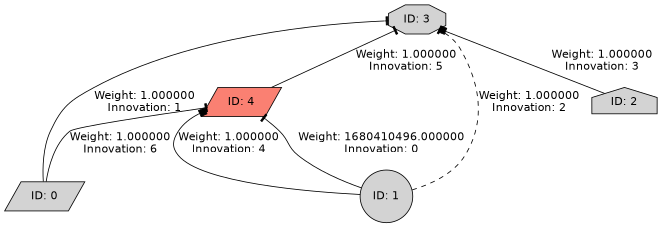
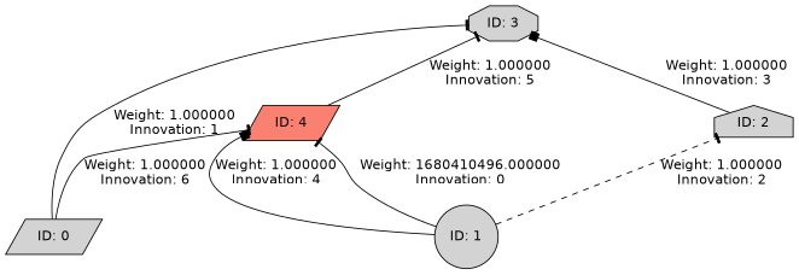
  digraph {
    fontname="DejaVu Sans"
    rankdir=BT
    node [fillcolor=lightgrey fontname="DejaVu Sans" shape=parallelogram style=filled]
    edge [arrowhead=tee fontname="DejaVu Sans" style=solid]
    n1 [label="ID: 0"]
    n2 [label="ID: 3" shape=octagon]
    n3 [fillcolor=salmon label="ID: 4"]
    n4 [label="ID: 1" shape=circle]
    n5 [label="ID: 2" shape=house]
    n1 -> n2 [label="Weight: 1.000000\nInnovation: 1"]
    n1 -> n3 [label="Weight: 1.000000\nInnovation: 6"]
    n3 -> n2 [label="Weight: 1.000000\nInnovation: 5"]
-   n4 -> n2 [label="Weight: 1.000000\nInnovation: 2" style=dashed]
+   n4 -> n5 [label="Weight: 1.000000\nInnovation: 2" style=dashed]
    n4 -> n3 [arrowhead=box label="Weight: 1.000000\nInnovation: 4"]
    n4 -> n3 [label="Weight: 1680410496.000000\nInnovation: 0"]
    n5 -> n2 [arrowhead=box label="Weight: 1.000000\nInnovation: 3"]
  }
